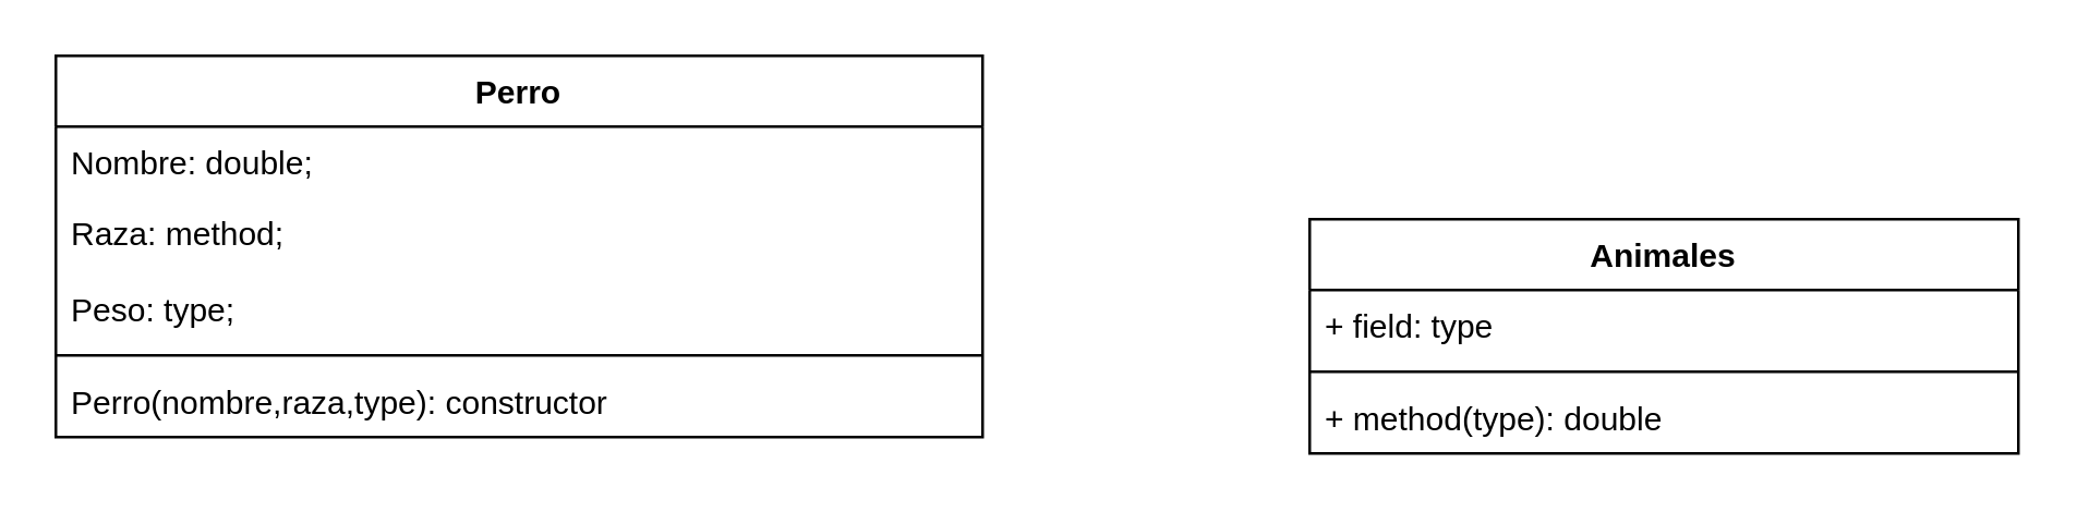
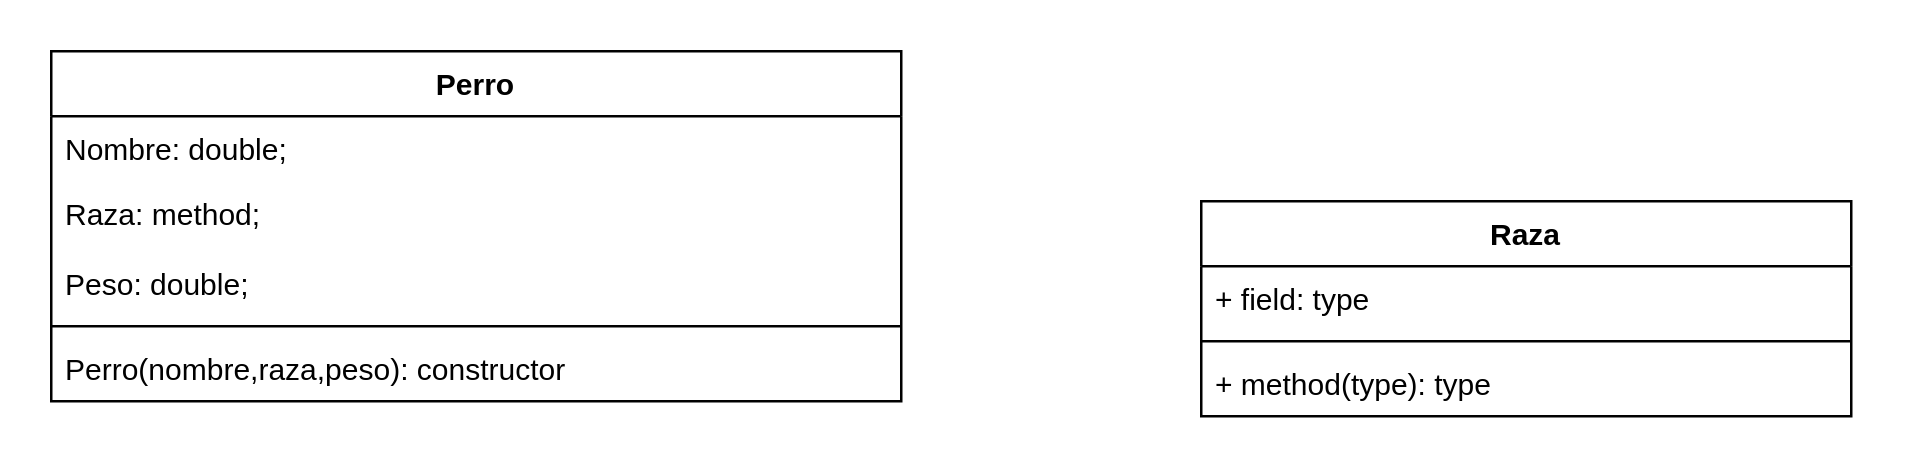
  <mxCell id="0" />
  <mxCell id="1" parent="0" />
  <mxCell id="2" value="Perro&#10;" style="swimlane;fontStyle=1;align=center;verticalAlign=top;childLayout=stackLayout;horizontal=1;startSize=26;horizontalStack=0;resizeParent=1;resizeParentMax=0;resizeLast=0;collapsible=1;marginBottom=0;" vertex="1" parent="1"><mxGeometry x="20" y="20" width="340" height="140" as="geometry" /></mxCell>
  <mxCell id="3" value="Nombre: double;" style="text;strokeColor=none;fillColor=none;align=left;verticalAlign=top;spacingLeft=4;spacingRight=4;overflow=hidden;rotatable=0;points=[[0,0.5],[1,0.5]];portConstraint=eastwest;" vertex="1" parent="2"><mxGeometry y="26" width="340" height="26" as="geometry" /></mxCell>
  <mxCell id="4" value="Raza: method;&#10;" style="text;strokeColor=none;fillColor=none;align=left;verticalAlign=top;spacingLeft=4;spacingRight=4;overflow=hidden;rotatable=0;points=[[0,0.5],[1,0.5]];portConstraint=eastwest;" vertex="1" parent="2"><mxGeometry y="52" width="340" height="28" as="geometry" /></mxCell>
- <mxCell id="5" value="Peso: type;" style="text;strokeColor=none;fillColor=none;align=left;verticalAlign=top;spacingLeft=4;spacingRight=4;overflow=hidden;rotatable=0;points=[[0,0.5],[1,0.5]];portConstraint=eastwest;" vertex="1" parent="2"><mxGeometry y="80" width="340" height="26" as="geometry" /></mxCell>
+ <mxCell id="5" value="Peso: double;" style="text;strokeColor=none;fillColor=none;align=left;verticalAlign=top;spacingLeft=4;spacingRight=4;overflow=hidden;rotatable=0;points=[[0,0.5],[1,0.5]];portConstraint=eastwest;" vertex="1" parent="2"><mxGeometry y="80" width="340" height="26" as="geometry" /></mxCell>
  <mxCell id="6" value="" style="line;strokeWidth=1;fillColor=none;align=left;verticalAlign=middle;spacingTop=-1;spacingLeft=3;spacingRight=3;rotatable=0;labelPosition=right;points=[];portConstraint=eastwest;" vertex="1" parent="2"><mxGeometry y="106" width="340" height="8" as="geometry" /></mxCell>
- <mxCell id="7" value="Perro(nombre,raza,type): constructor" style="text;strokeColor=none;fillColor=none;align=left;verticalAlign=top;spacingLeft=4;spacingRight=4;overflow=hidden;rotatable=0;points=[[0,0.5],[1,0.5]];portConstraint=eastwest;" vertex="1" parent="2"><mxGeometry y="114" width="340" height="26" as="geometry" /></mxCell>
- <mxCell id="8" value="Animales&#10;" style="swimlane;fontStyle=1;align=center;verticalAlign=top;childLayout=stackLayout;horizontal=1;startSize=26;horizontalStack=0;resizeParent=1;resizeParentMax=0;resizeLast=0;collapsible=1;marginBottom=0;" vertex="1" parent="1"><mxGeometry x="480" y="80" width="260" height="86" as="geometry" /></mxCell>
+ <mxCell id="7" value="Perro(nombre,raza,peso): constructor" style="text;strokeColor=none;fillColor=none;align=left;verticalAlign=top;spacingLeft=4;spacingRight=4;overflow=hidden;rotatable=0;points=[[0,0.5],[1,0.5]];portConstraint=eastwest;" vertex="1" parent="2"><mxGeometry y="114" width="340" height="26" as="geometry" /></mxCell>
+ <mxCell id="8" value="Raza&#10;" style="swimlane;fontStyle=1;align=center;verticalAlign=top;childLayout=stackLayout;horizontal=1;startSize=26;horizontalStack=0;resizeParent=1;resizeParentMax=0;resizeLast=0;collapsible=1;marginBottom=0;" vertex="1" parent="1"><mxGeometry x="480" y="80" width="260" height="86" as="geometry" /></mxCell>
  <mxCell id="9" value="+ field: type" style="text;strokeColor=none;fillColor=none;align=left;verticalAlign=top;spacingLeft=4;spacingRight=4;overflow=hidden;rotatable=0;points=[[0,0.5],[1,0.5]];portConstraint=eastwest;" vertex="1" parent="8"><mxGeometry y="26" width="260" height="26" as="geometry" /></mxCell>
  <mxCell id="10" value="" style="line;strokeWidth=1;fillColor=none;align=left;verticalAlign=middle;spacingTop=-1;spacingLeft=3;spacingRight=3;rotatable=0;labelPosition=right;points=[];portConstraint=eastwest;" vertex="1" parent="8"><mxGeometry y="52" width="260" height="8" as="geometry" /></mxCell>
- <mxCell id="11" value="+ method(type): double" style="text;strokeColor=none;fillColor=none;align=left;verticalAlign=top;spacingLeft=4;spacingRight=4;overflow=hidden;rotatable=0;points=[[0,0.5],[1,0.5]];portConstraint=eastwest;" vertex="1" parent="8"><mxGeometry y="60" width="260" height="26" as="geometry" /></mxCell>
+ <mxCell id="11" value="+ method(type): type" style="text;strokeColor=none;fillColor=none;align=left;verticalAlign=top;spacingLeft=4;spacingRight=4;overflow=hidden;rotatable=0;points=[[0,0.5],[1,0.5]];portConstraint=eastwest;" vertex="1" parent="8"><mxGeometry y="60" width="260" height="26" as="geometry" /></mxCell>
